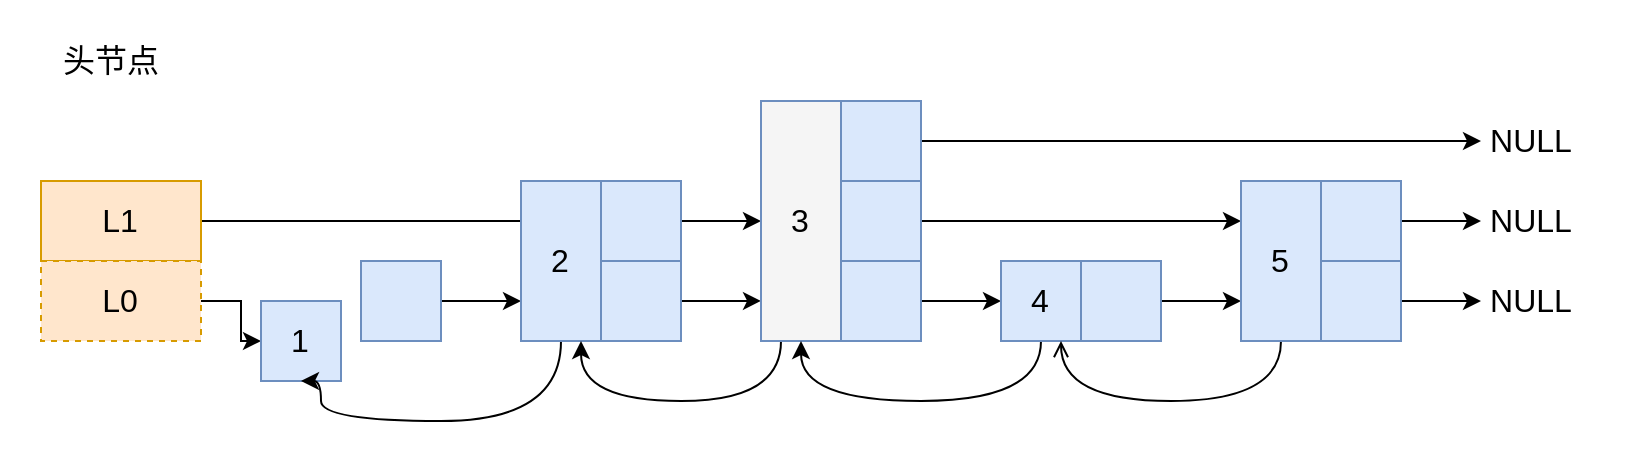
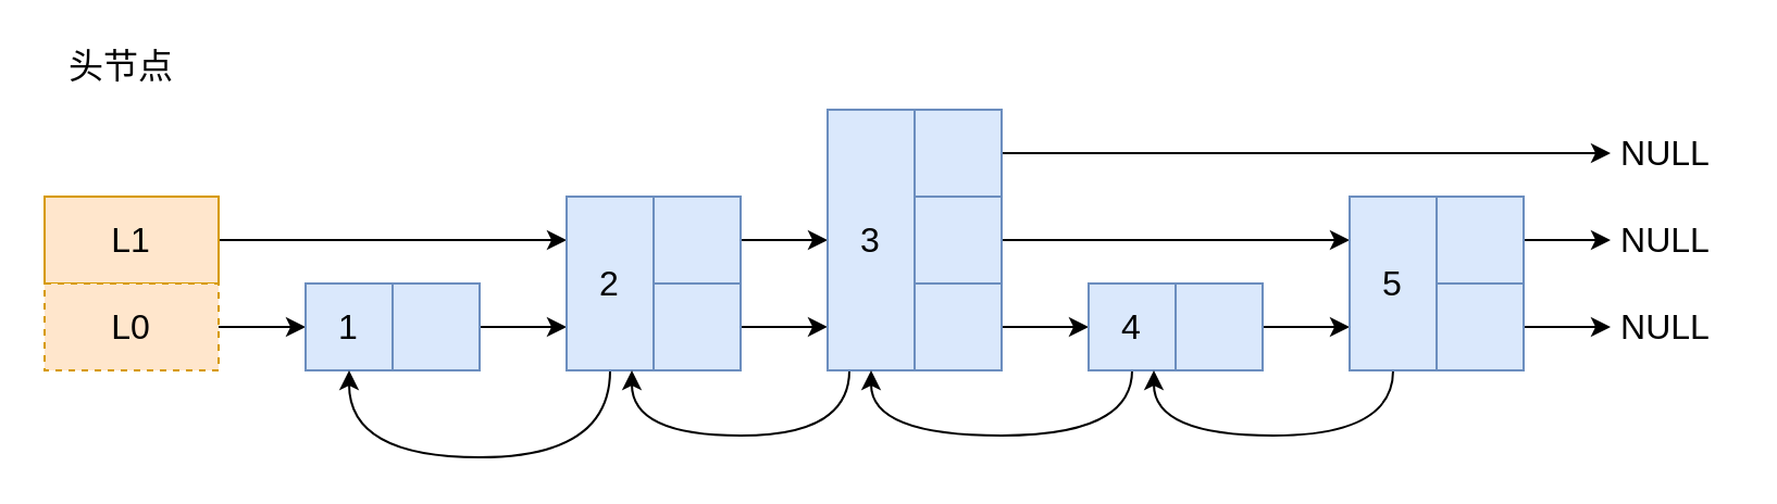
  <mxCell id="0" />
  <mxCell id="1" parent="0" />
- <mxCell id="2" style="edgeStyle=orthogonalEdgeStyle;rounded=0;orthogonalLoop=1;jettySize=auto;html=1;entryX=0;entryY=0.25;entryDx=0;entryDy=0;fontSize=16;endArrow=none;" edge="1" parent="1" source="3" target="10"><mxGeometry relative="1" as="geometry" /></mxCell>
+ <mxCell id="2" style="edgeStyle=orthogonalEdgeStyle;rounded=0;orthogonalLoop=1;jettySize=auto;html=1;entryX=0;entryY=0.25;entryDx=0;entryDy=0;fontSize=16;" edge="1" parent="1" source="3" target="10"><mxGeometry relative="1" as="geometry" /></mxCell>
  <mxCell id="3" value="L1" style="rounded=0;whiteSpace=wrap;html=1;fillColor=#ffe6cc;strokeColor=#d79b00;fontSize=16;" vertex="1" parent="1"><mxGeometry x="20" y="90" width="80" height="40" as="geometry" /></mxCell>
  <mxCell id="4" style="edgeStyle=orthogonalEdgeStyle;rounded=0;orthogonalLoop=1;jettySize=auto;html=1;entryX=0;entryY=0.5;entryDx=0;entryDy=0;fontSize=16;" edge="1" parent="1" source="5" target="6"><mxGeometry relative="1" as="geometry" /></mxCell>
  <mxCell id="5" value="L0" style="rounded=0;whiteSpace=wrap;html=1;fillColor=#ffe6cc;strokeColor=#d79b00;fontSize=16;dashed=1;" vertex="1" parent="1"><mxGeometry x="20" y="130" width="80" height="40" as="geometry" /></mxCell>
- <mxCell id="6" value="1" style="rounded=0;whiteSpace=wrap;html=1;fillColor=#dae8fc;strokeColor=#6c8ebf;fontSize=16;" vertex="1" parent="1"><mxGeometry x="130" y="150" width="40" height="40" as="geometry" /></mxCell>
+ <mxCell id="6" value="1" style="rounded=0;whiteSpace=wrap;html=1;fillColor=#dae8fc;strokeColor=#6c8ebf;fontSize=16;" vertex="1" parent="1"><mxGeometry x="140" y="130" width="40" height="40" as="geometry" /></mxCell>
  <mxCell id="7" style="edgeStyle=orthogonalEdgeStyle;rounded=0;orthogonalLoop=1;jettySize=auto;html=1;entryX=0;entryY=0.75;entryDx=0;entryDy=0;fontSize=16;" edge="1" parent="1" source="8" target="10"><mxGeometry relative="1" as="geometry" /></mxCell>
  <mxCell id="8" value="" style="rounded=0;whiteSpace=wrap;html=1;fillColor=#dae8fc;strokeColor=#6c8ebf;fontSize=16;" vertex="1" parent="1"><mxGeometry x="180" y="130" width="40" height="40" as="geometry" /></mxCell>
  <mxCell id="9" style="edgeStyle=orthogonalEdgeStyle;curved=1;rounded=0;orthogonalLoop=1;jettySize=auto;html=1;entryX=0.5;entryY=1;entryDx=0;entryDy=0;fontSize=16;" edge="1" parent="1" source="10" target="6"><mxGeometry relative="1" as="geometry"><Array as="points"><mxPoint x="280" y="210" /><mxPoint x="160" y="210" /></Array></mxGeometry></mxCell>
  <mxCell id="10" value="2" style="rounded=0;whiteSpace=wrap;html=1;fillColor=#dae8fc;strokeColor=#6c8ebf;fontSize=16;" vertex="1" parent="1"><mxGeometry x="260" y="90" width="40" height="80" as="geometry" /></mxCell>
  <mxCell id="11" style="edgeStyle=orthogonalEdgeStyle;rounded=0;orthogonalLoop=1;jettySize=auto;html=1;entryX=0;entryY=0.833;entryDx=0;entryDy=0;entryPerimeter=0;fontSize=16;" edge="1" parent="1" source="12" target="16"><mxGeometry relative="1" as="geometry" /></mxCell>
  <mxCell id="12" value="" style="rounded=0;whiteSpace=wrap;html=1;fillColor=#dae8fc;strokeColor=#6c8ebf;fontSize=16;" vertex="1" parent="1"><mxGeometry x="300" y="130" width="40" height="40" as="geometry" /></mxCell>
  <mxCell id="13" style="edgeStyle=orthogonalEdgeStyle;rounded=0;orthogonalLoop=1;jettySize=auto;html=1;entryX=0;entryY=0.5;entryDx=0;entryDy=0;fontSize=16;" edge="1" parent="1" source="14" target="16"><mxGeometry relative="1" as="geometry" /></mxCell>
  <mxCell id="14" value="" style="rounded=0;whiteSpace=wrap;html=1;fillColor=#dae8fc;strokeColor=#6c8ebf;fontSize=16;" vertex="1" parent="1"><mxGeometry x="300" y="90" width="40" height="40" as="geometry" /></mxCell>
  <mxCell id="15" style="edgeStyle=orthogonalEdgeStyle;rounded=0;orthogonalLoop=1;jettySize=auto;html=1;entryX=0.75;entryY=1;entryDx=0;entryDy=0;fontSize=16;curved=1;exitX=0.25;exitY=1;exitDx=0;exitDy=0;" edge="1" parent="1" source="16" target="10"><mxGeometry relative="1" as="geometry"><Array as="points"><mxPoint x="390" y="200" /><mxPoint x="290" y="200" /></Array></mxGeometry></mxCell>
- <mxCell id="16" value="3" style="rounded=0;whiteSpace=wrap;html=1;fillColor=#f5f5f5;strokeColor=#6c8ebf;fontSize=16;" vertex="1" parent="1"><mxGeometry x="380" y="50" width="40" height="120" as="geometry" /></mxCell>
+ <mxCell id="16" value="3" style="rounded=0;whiteSpace=wrap;html=1;fillColor=#dae8fc;strokeColor=#6c8ebf;fontSize=16;" vertex="1" parent="1"><mxGeometry x="380" y="50" width="40" height="120" as="geometry" /></mxCell>
  <mxCell id="17" style="edgeStyle=orthogonalEdgeStyle;rounded=0;orthogonalLoop=1;jettySize=auto;html=1;entryX=0;entryY=0.5;entryDx=0;entryDy=0;fontSize=16;" edge="1" parent="1" source="18" target="24"><mxGeometry relative="1" as="geometry" /></mxCell>
  <mxCell id="18" value="" style="rounded=0;whiteSpace=wrap;html=1;fillColor=#dae8fc;strokeColor=#6c8ebf;fontSize=16;" vertex="1" parent="1"><mxGeometry x="420" y="130" width="40" height="40" as="geometry" /></mxCell>
  <mxCell id="19" style="edgeStyle=orthogonalEdgeStyle;rounded=0;orthogonalLoop=1;jettySize=auto;html=1;entryX=0;entryY=0.25;entryDx=0;entryDy=0;fontSize=16;" edge="1" parent="1" source="20" target="28"><mxGeometry relative="1" as="geometry" /></mxCell>
  <mxCell id="20" value="" style="rounded=0;whiteSpace=wrap;html=1;fillColor=#dae8fc;strokeColor=#6c8ebf;fontSize=16;" vertex="1" parent="1"><mxGeometry x="420" y="90" width="40" height="40" as="geometry" /></mxCell>
  <mxCell id="21" style="edgeStyle=orthogonalEdgeStyle;rounded=0;orthogonalLoop=1;jettySize=auto;html=1;fontSize=16;" edge="1" parent="1" source="22"><mxGeometry relative="1" as="geometry"><mxPoint x="740" y="70" as="targetPoint" /></mxGeometry></mxCell>
  <mxCell id="22" value="" style="rounded=0;whiteSpace=wrap;html=1;fillColor=#dae8fc;strokeColor=#6c8ebf;fontSize=16;" vertex="1" parent="1"><mxGeometry x="420" y="50" width="40" height="40" as="geometry" /></mxCell>
  <mxCell id="23" style="edgeStyle=orthogonalEdgeStyle;curved=1;rounded=0;orthogonalLoop=1;jettySize=auto;html=1;entryX=0.5;entryY=1;entryDx=0;entryDy=0;fontSize=16;" edge="1" parent="1" source="24" target="16"><mxGeometry relative="1" as="geometry"><Array as="points"><mxPoint x="520" y="200" /><mxPoint x="400" y="200" /></Array></mxGeometry></mxCell>
  <mxCell id="24" value="4" style="rounded=0;whiteSpace=wrap;html=1;fillColor=#dae8fc;strokeColor=#6c8ebf;fontSize=16;" vertex="1" parent="1"><mxGeometry x="500" y="130" width="40" height="40" as="geometry" /></mxCell>
  <mxCell id="25" style="edgeStyle=orthogonalEdgeStyle;rounded=0;orthogonalLoop=1;jettySize=auto;html=1;entryX=0;entryY=0.75;entryDx=0;entryDy=0;fontSize=16;" edge="1" parent="1" source="26" target="28"><mxGeometry relative="1" as="geometry" /></mxCell>
  <mxCell id="26" value="" style="rounded=0;whiteSpace=wrap;html=1;fillColor=#dae8fc;strokeColor=#6c8ebf;fontSize=16;" vertex="1" parent="1"><mxGeometry x="540" y="130" width="40" height="40" as="geometry" /></mxCell>
- <mxCell id="27" style="edgeStyle=orthogonalEdgeStyle;curved=1;rounded=0;orthogonalLoop=1;jettySize=auto;html=1;entryX=0.75;entryY=1;entryDx=0;entryDy=0;fontSize=16;endArrow=open;" edge="1" parent="1" source="28" target="24"><mxGeometry relative="1" as="geometry"><Array as="points"><mxPoint x="640" y="200" /><mxPoint x="530" y="200" /></Array></mxGeometry></mxCell>
+ <mxCell id="27" style="edgeStyle=orthogonalEdgeStyle;curved=1;rounded=0;orthogonalLoop=1;jettySize=auto;html=1;entryX=0.75;entryY=1;entryDx=0;entryDy=0;fontSize=16;" edge="1" parent="1" source="28" target="24"><mxGeometry relative="1" as="geometry"><Array as="points"><mxPoint x="640" y="200" /><mxPoint x="530" y="200" /></Array></mxGeometry></mxCell>
  <mxCell id="28" value="5" style="rounded=0;whiteSpace=wrap;html=1;fillColor=#dae8fc;strokeColor=#6c8ebf;fontSize=16;" vertex="1" parent="1"><mxGeometry x="620" y="90" width="40" height="80" as="geometry" /></mxCell>
  <mxCell id="29" style="edgeStyle=orthogonalEdgeStyle;rounded=0;orthogonalLoop=1;jettySize=auto;html=1;entryX=0;entryY=0.5;entryDx=0;entryDy=0;fontSize=16;" edge="1" parent="1" source="30"><mxGeometry relative="1" as="geometry"><mxPoint x="740" y="150" as="targetPoint" /></mxGeometry></mxCell>
  <mxCell id="30" value="" style="rounded=0;whiteSpace=wrap;html=1;fillColor=#dae8fc;strokeColor=#6c8ebf;fontSize=16;" vertex="1" parent="1"><mxGeometry x="660" y="130" width="40" height="40" as="geometry" /></mxCell>
  <mxCell id="31" style="edgeStyle=orthogonalEdgeStyle;rounded=0;orthogonalLoop=1;jettySize=auto;html=1;fontSize=16;" edge="1" parent="1" source="32"><mxGeometry relative="1" as="geometry"><mxPoint x="740" y="110" as="targetPoint" /></mxGeometry></mxCell>
  <mxCell id="32" value="" style="rounded=0;whiteSpace=wrap;html=1;fillColor=#dae8fc;strokeColor=#6c8ebf;fontSize=16;" vertex="1" parent="1"><mxGeometry x="660" y="90" width="40" height="40" as="geometry" /></mxCell>
  <mxCell id="33" value="头节点" style="text;html=1;align=center;verticalAlign=middle;resizable=0;points=[];autosize=1;fontSize=16;" vertex="1" parent="1"><mxGeometry x="25" y="20" width="60" height="20" as="geometry" /></mxCell>
  <mxCell id="34" value="NULL" style="text;html=1;align=center;verticalAlign=middle;resizable=0;points=[];autosize=1;fontSize=16;" vertex="1" parent="1"><mxGeometry x="735" y="100" width="60" height="20" as="geometry" /></mxCell>
  <mxCell id="35" value="NULL" style="text;html=1;align=center;verticalAlign=middle;resizable=0;points=[];autosize=1;fontSize=16;" vertex="1" parent="1"><mxGeometry x="735" y="140" width="60" height="20" as="geometry" /></mxCell>
  <mxCell id="36" value="NULL" style="text;html=1;align=center;verticalAlign=middle;resizable=0;points=[];autosize=1;fontSize=16;" vertex="1" parent="1"><mxGeometry x="735" y="60" width="60" height="20" as="geometry" /></mxCell>
